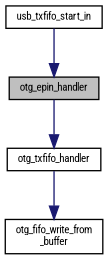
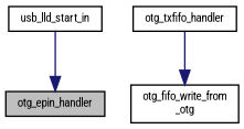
  digraph {
    fontname="Roboto Condensed"
    rankdir=TB
    node [color=black fontname="Roboto Condensed" fontsize=8 shape=record]
    edge [color=midnightblue fontname="Roboto Condensed" fontsize=8 labelfontname=Helvetica labelfontsize=8 style=solid]
    n1 [fillcolor=grey75 fontcolor=black height=0.2 label=otg_epin_handler style=filled width=0.4]
    n2 [height=0.2 label=otg_txfifo_handler width=0.4]
-   n3 [height=0.2 label="otg_fifo_write_from\l_buffer" width=0.4]
-   n4 [height=0.2 label=usb_txfifo_start_in width=0.4]
-   n1 -> n2
+   n3 [height=0.2 label="otg_fifo_write_from\l_otg" width=0.4]
+   n4 [height=0.2 label=usb_lld_start_in width=0.4]
    n2 -> n3
    n4 -> n1
  }
